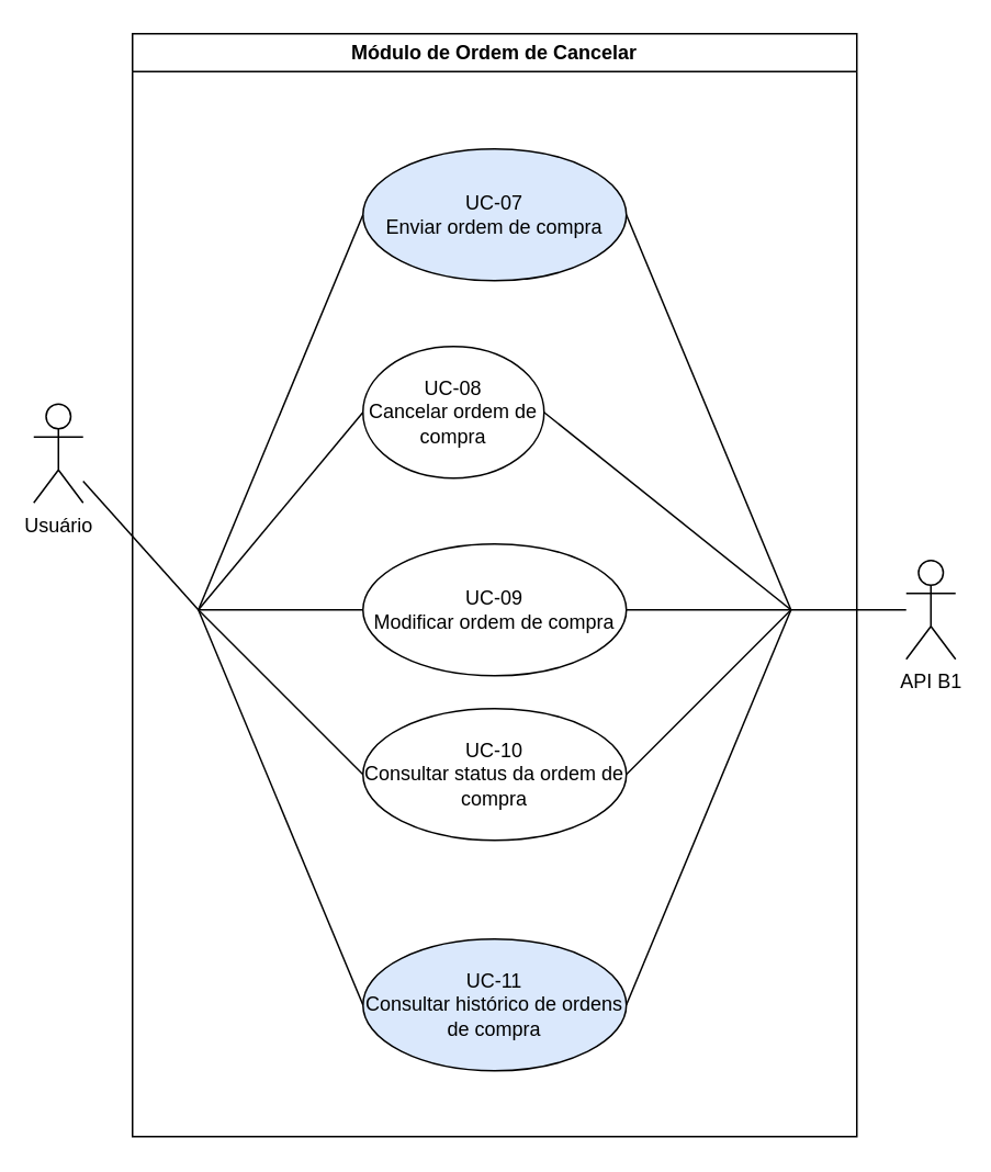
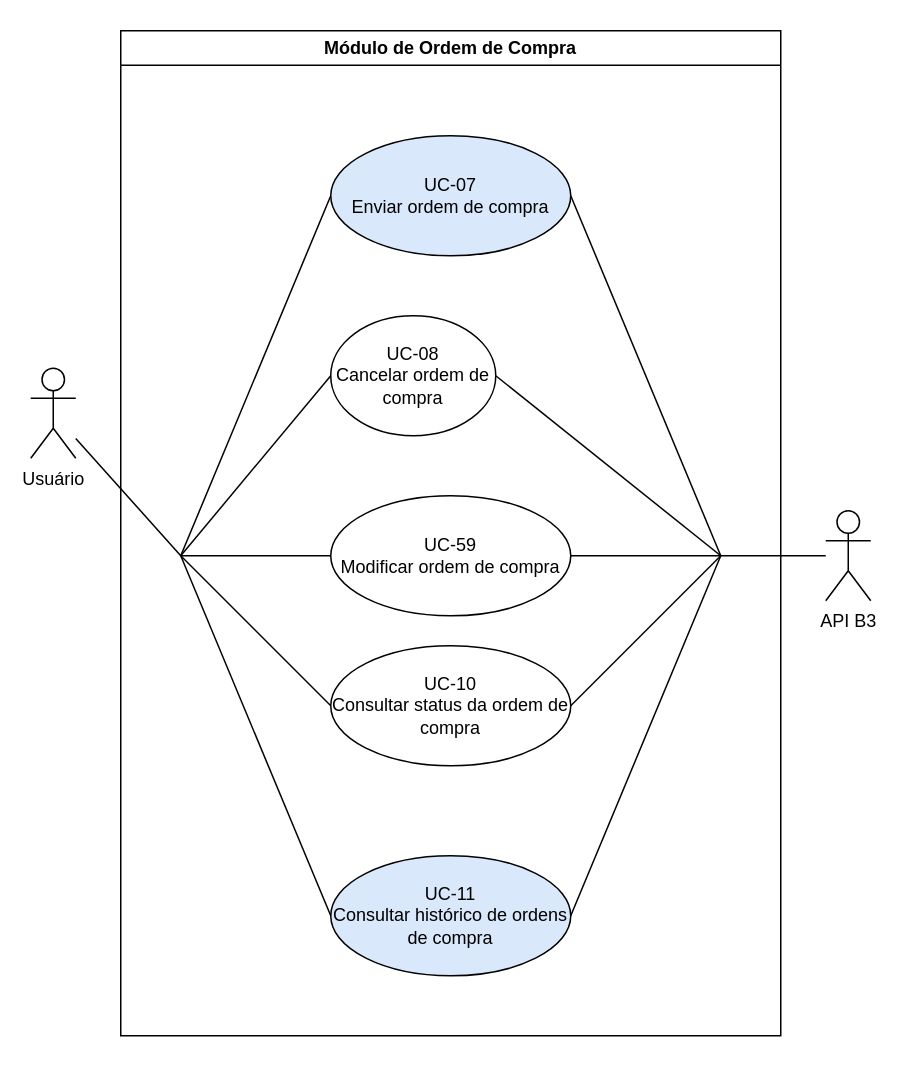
  <mxCell id="0" />
  <mxCell id="1" parent="0" />
- <mxCell id="2" value="Módulo de Ordem de Cancelar" style="swimlane;whiteSpace=wrap;html=1;" parent="1" vertex="1"><mxGeometry x="80" y="20" width="440" height="670" as="geometry" /></mxCell>
+ <mxCell id="2" value="Módulo de Ordem de Compra" style="swimlane;whiteSpace=wrap;html=1;" parent="1" vertex="1"><mxGeometry x="80" y="20" width="440" height="670" as="geometry" /></mxCell>
  <mxCell id="3" value="UC-08&lt;div&gt;Cancelar ordem de compra&lt;/div&gt;" style="ellipse;whiteSpace=wrap;html=1;" parent="2" vertex="1"><mxGeometry x="140" y="190" width="110" height="80" as="geometry" /></mxCell>
- <mxCell id="4" value="UC-09&lt;div&gt;Modificar ordem de compra&lt;/div&gt;" style="ellipse;whiteSpace=wrap;html=1;" parent="2" vertex="1"><mxGeometry x="140" y="310" width="160" height="80" as="geometry" /></mxCell>
+ <mxCell id="4" value="UC-59&lt;div&gt;Modificar ordem de compra&lt;/div&gt;" style="ellipse;whiteSpace=wrap;html=1;" parent="2" vertex="1"><mxGeometry x="140" y="310" width="160" height="80" as="geometry" /></mxCell>
  <mxCell id="5" value="UC-10&lt;div&gt;Consultar status da ordem de compra&lt;/div&gt;" style="ellipse;whiteSpace=wrap;html=1;" parent="2" vertex="1"><mxGeometry x="140" y="410" width="160" height="80" as="geometry" /></mxCell>
  <mxCell id="6" value="UC-11&lt;div&gt;Consultar histórico de ordens de compra&lt;/div&gt;" style="ellipse;whiteSpace=wrap;html=1;fillColor=#dae8fc;" parent="2" vertex="1"><mxGeometry x="140" y="550" width="160" height="80" as="geometry" /></mxCell>
  <mxCell id="7" value="UC-07&lt;div&gt;Enviar ordem de compra&lt;/div&gt;" style="ellipse;whiteSpace=wrap;html=1;fillColor=#dae8fc;" parent="2" vertex="1"><mxGeometry x="140" y="70" width="160" height="80" as="geometry" /></mxCell>
  <mxCell id="8" style="edgeStyle=none;curved=1;rounded=0;orthogonalLoop=1;jettySize=auto;html=1;fontSize=12;startSize=8;endSize=8;endArrow=none;endFill=0;" edge="1" parent="1" source="9"><mxGeometry relative="1" as="geometry"><mxPoint x="120" y="370" as="targetPoint" /></mxGeometry></mxCell>
  <mxCell id="9" value="Usuário" style="shape=umlActor;verticalLabelPosition=bottom;verticalAlign=top;html=1;outlineConnect=0;" parent="1" vertex="1"><mxGeometry x="20" y="245" width="30" height="60" as="geometry" /></mxCell>
  <mxCell id="10" value="" style="endArrow=none;html=1;rounded=0;fontSize=12;startSize=8;endSize=8;curved=1;entryX=0;entryY=0.5;entryDx=0;entryDy=0;" edge="1" parent="1" target="7"><mxGeometry width="50" height="50" relative="1" as="geometry"><mxPoint x="120" y="370" as="sourcePoint" /><mxPoint x="230" y="360" as="targetPoint" /></mxGeometry></mxCell>
  <mxCell id="11" value="" style="endArrow=none;html=1;rounded=0;fontSize=12;startSize=8;endSize=8;curved=1;entryX=0;entryY=0.5;entryDx=0;entryDy=0;" edge="1" parent="1" target="3"><mxGeometry width="50" height="50" relative="1" as="geometry"><mxPoint x="120" y="370" as="sourcePoint" /><mxPoint x="230" y="240" as="targetPoint" /></mxGeometry></mxCell>
  <mxCell id="12" value="" style="endArrow=none;html=1;rounded=0;fontSize=12;startSize=8;endSize=8;curved=1;entryX=0;entryY=0.5;entryDx=0;entryDy=0;" edge="1" parent="1" target="4"><mxGeometry width="50" height="50" relative="1" as="geometry"><mxPoint x="120" y="370" as="sourcePoint" /><mxPoint x="230" y="300" as="targetPoint" /></mxGeometry></mxCell>
  <mxCell id="13" value="" style="endArrow=none;html=1;rounded=0;fontSize=12;startSize=8;endSize=8;curved=1;exitX=0;exitY=0.5;exitDx=0;exitDy=0;" edge="1" parent="1" source="5"><mxGeometry width="50" height="50" relative="1" as="geometry"><mxPoint x="180" y="470" as="sourcePoint" /><mxPoint x="120" y="370" as="targetPoint" /></mxGeometry></mxCell>
  <mxCell id="14" value="" style="endArrow=none;html=1;rounded=0;fontSize=12;startSize=8;endSize=8;curved=1;exitX=0;exitY=0.5;exitDx=0;exitDy=0;" edge="1" parent="1" source="6"><mxGeometry width="50" height="50" relative="1" as="geometry"><mxPoint x="180" y="520" as="sourcePoint" /><mxPoint x="120" y="370" as="targetPoint" /></mxGeometry></mxCell>
- <mxCell id="15" value="API B1" style="shape=umlActor;verticalLabelPosition=bottom;verticalAlign=top;html=1;outlineConnect=0;" vertex="1" parent="1"><mxGeometry x="550" y="340" width="30" height="60" as="geometry" /></mxCell>
+ <mxCell id="15" value="API B3" style="shape=umlActor;verticalLabelPosition=bottom;verticalAlign=top;html=1;outlineConnect=0;" vertex="1" parent="1"><mxGeometry x="550" y="340" width="30" height="60" as="geometry" /></mxCell>
  <mxCell id="16" value="" style="endArrow=none;html=1;rounded=0;fontSize=12;startSize=8;endSize=8;curved=1;" edge="1" parent="1" target="15"><mxGeometry width="50" height="50" relative="1" as="geometry"><mxPoint x="480" y="370" as="sourcePoint" /><mxPoint x="220" y="320" as="targetPoint" /></mxGeometry></mxCell>
  <mxCell id="17" value="" style="endArrow=none;html=1;rounded=0;fontSize=12;startSize=8;endSize=8;curved=1;entryX=1;entryY=0.5;entryDx=0;entryDy=0;" edge="1" parent="1" target="7"><mxGeometry width="50" height="50" relative="1" as="geometry"><mxPoint x="480" y="370" as="sourcePoint" /><mxPoint x="220" y="320" as="targetPoint" /></mxGeometry></mxCell>
  <mxCell id="18" value="" style="endArrow=none;html=1;rounded=0;fontSize=12;startSize=8;endSize=8;curved=1;entryX=1;entryY=0.5;entryDx=0;entryDy=0;" edge="1" parent="1" target="3"><mxGeometry width="50" height="50" relative="1" as="geometry"><mxPoint x="480" y="370" as="sourcePoint" /><mxPoint x="220" y="320" as="targetPoint" /></mxGeometry></mxCell>
  <mxCell id="19" value="" style="endArrow=none;html=1;rounded=0;fontSize=12;startSize=8;endSize=8;curved=1;entryX=1;entryY=0.5;entryDx=0;entryDy=0;" edge="1" parent="1" target="4"><mxGeometry width="50" height="50" relative="1" as="geometry"><mxPoint x="480" y="370" as="sourcePoint" /><mxPoint x="220" y="320" as="targetPoint" /></mxGeometry></mxCell>
  <mxCell id="20" value="" style="endArrow=none;html=1;rounded=0;fontSize=12;startSize=8;endSize=8;curved=1;entryX=1;entryY=0.5;entryDx=0;entryDy=0;" edge="1" parent="1" target="5"><mxGeometry width="50" height="50" relative="1" as="geometry"><mxPoint x="480" y="370" as="sourcePoint" /><mxPoint x="220" y="320" as="targetPoint" /></mxGeometry></mxCell>
  <mxCell id="21" value="" style="endArrow=none;html=1;rounded=0;fontSize=12;startSize=8;endSize=8;curved=1;exitX=1;exitY=0.5;exitDx=0;exitDy=0;" edge="1" parent="1" source="6"><mxGeometry width="50" height="50" relative="1" as="geometry"><mxPoint x="170" y="530" as="sourcePoint" /><mxPoint x="480" y="370" as="targetPoint" /></mxGeometry></mxCell>
